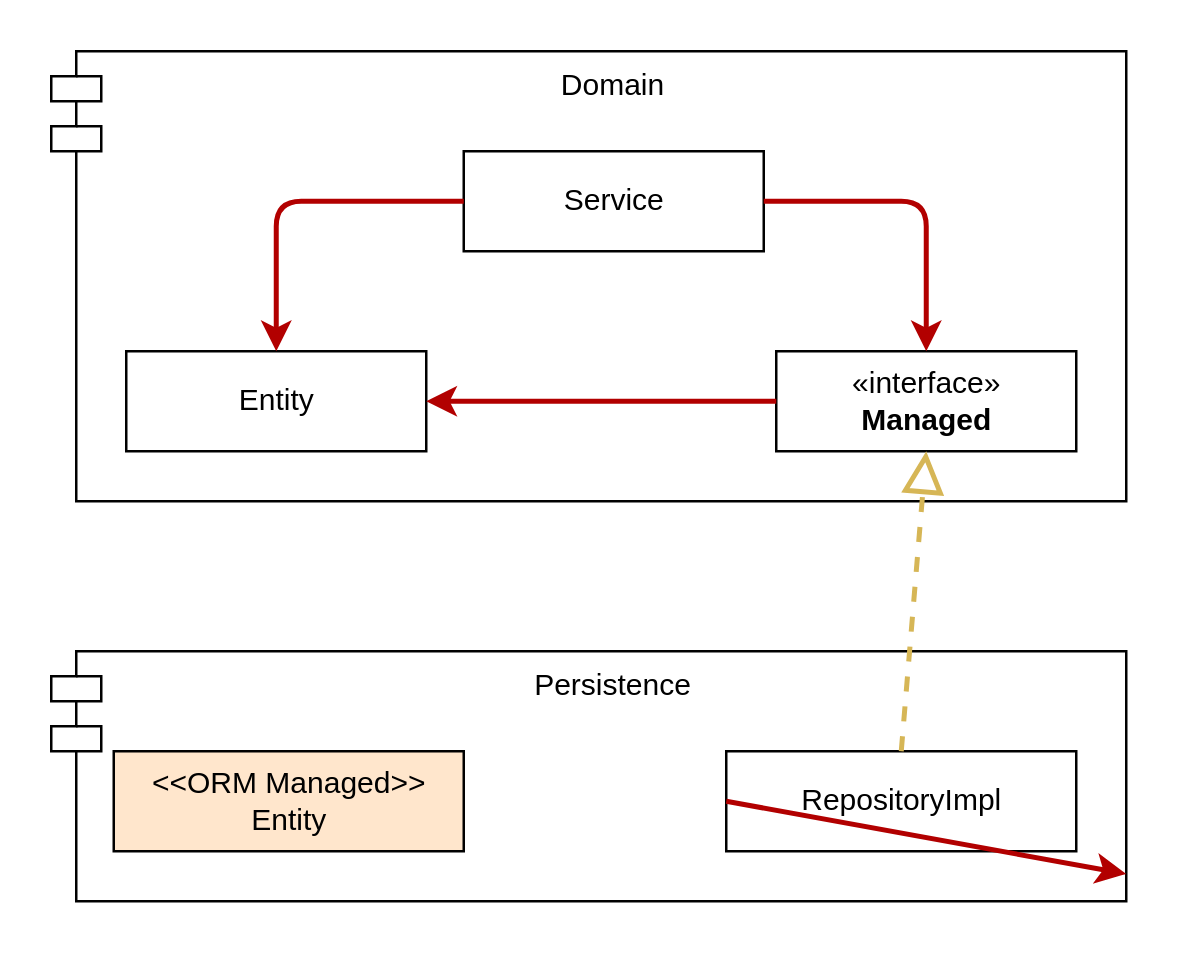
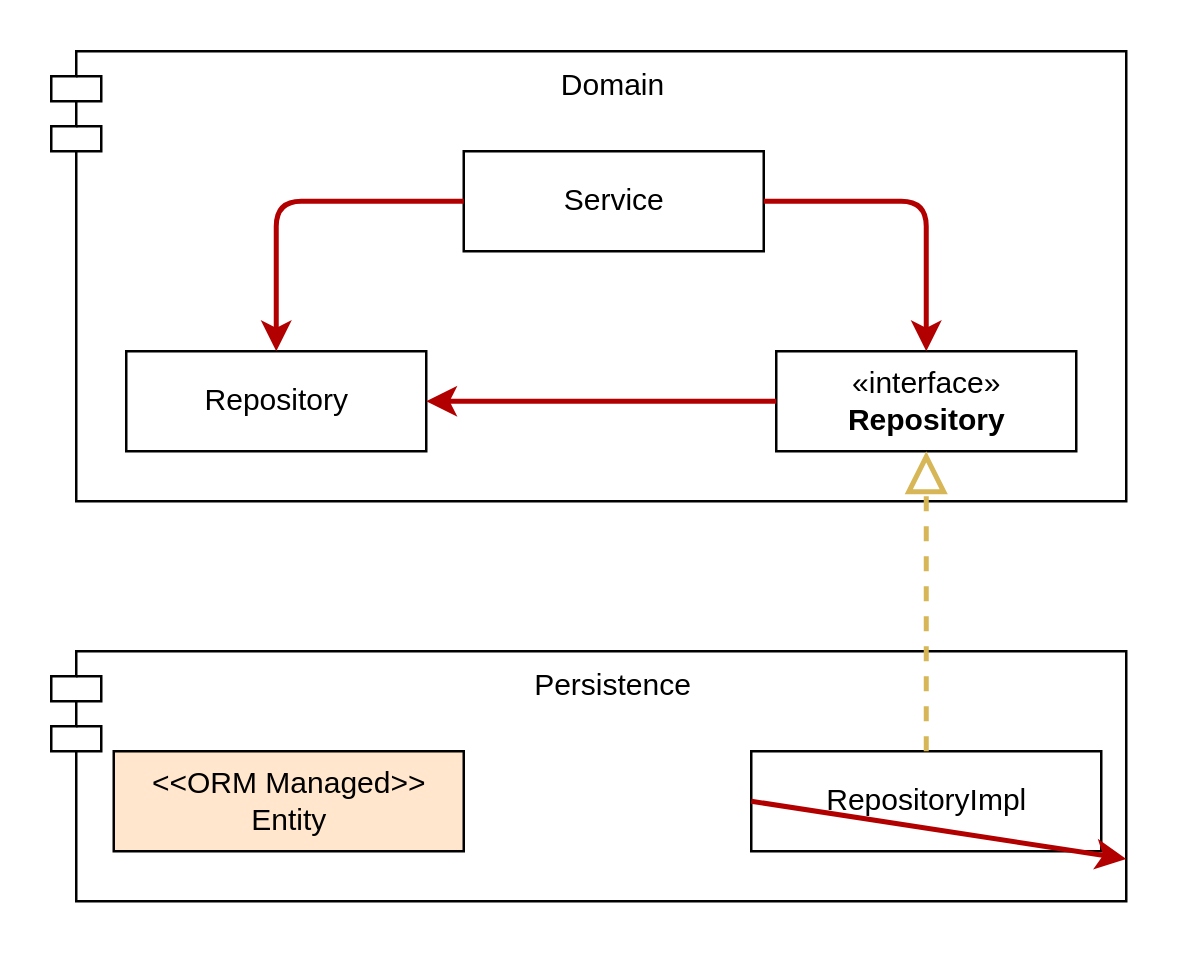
  <mxCell id="0" />
  <mxCell id="1" parent="0" />
  <mxCell id="2" value="Domain" style="shape=module;align=left;spacingLeft=20;align=center;verticalAlign=top;fillColor=none;" vertex="1" parent="1"><mxGeometry x="20" y="20" width="430" height="180" as="geometry" /></mxCell>
- <mxCell id="3" value="Entity" style="html=1;" vertex="1" parent="1"><mxGeometry x="50" y="140" width="120" height="40" as="geometry" /></mxCell>
+ <mxCell id="3" value="Repository" style="html=1;" vertex="1" parent="1"><mxGeometry x="50" y="140" width="120" height="40" as="geometry" /></mxCell>
  <mxCell id="4" value="Service" style="html=1;" vertex="1" parent="1"><mxGeometry x="185" y="60" width="120" height="40" as="geometry" /></mxCell>
- <mxCell id="5" value="«interface»&lt;br&gt;&lt;b&gt;Managed&lt;/b&gt;" style="html=1;fillColor=none;" vertex="1" parent="1"><mxGeometry x="310" y="140" width="120" height="40" as="geometry" /></mxCell>
+ <mxCell id="5" value="«interface»&lt;br&gt;&lt;b&gt;Repository&lt;/b&gt;" style="html=1;fillColor=none;" vertex="1" parent="1"><mxGeometry x="310" y="140" width="120" height="40" as="geometry" /></mxCell>
  <mxCell id="6" value="" style="endArrow=classic;html=1;fillColor=#e51400;strokeColor=#B20000;strokeWidth=2;entryX=0.5;entryY=0;entryDx=0;entryDy=0;exitX=0;exitY=0.5;exitDx=0;exitDy=0;" edge="1" parent="1" source="4" target="3"><mxGeometry width="50" height="50" relative="1" as="geometry"><mxPoint x="90" y="100" as="sourcePoint" /><mxPoint x="140" y="50" as="targetPoint" /><Array as="points"><mxPoint x="110" y="80" /></Array></mxGeometry></mxCell>
  <mxCell id="7" value="" style="endArrow=classic;html=1;fillColor=#e51400;strokeColor=#B20000;strokeWidth=2;entryX=0.5;entryY=0;entryDx=0;entryDy=0;exitX=1;exitY=0.5;exitDx=0;exitDy=0;" edge="1" parent="1" source="4" target="5"><mxGeometry width="50" height="50" relative="1" as="geometry"><mxPoint x="206" y="90" as="sourcePoint" /><mxPoint x="131" y="150" as="targetPoint" /><Array as="points"><mxPoint x="370" y="80" /></Array></mxGeometry></mxCell>
  <mxCell id="8" value="Persistence" style="shape=module;align=left;spacingLeft=20;align=center;verticalAlign=top;fillColor=none;" vertex="1" parent="1"><mxGeometry x="20" y="260" width="430" height="100" as="geometry" /></mxCell>
  <mxCell id="9" value="&amp;lt;&amp;lt;ORM Managed&amp;gt;&amp;gt;&lt;br&gt;Entity" style="html=1;fillColor=#ffe6cc;" vertex="1" parent="1"><mxGeometry x="45" y="300" width="140" height="40" as="geometry" /></mxCell>
- <mxCell id="10" value="RepositoryImpl" style="html=1;" vertex="1" parent="1"><mxGeometry x="290" y="300" width="140" height="40" as="geometry" /></mxCell>
+ <mxCell id="10" value="RepositoryImpl" style="html=1;" vertex="1" parent="1"><mxGeometry x="300" y="300" width="140" height="40" as="geometry" /></mxCell>
  <mxCell id="11" value="" style="endArrow=classic;html=1;strokeWidth=2;fillColor=#e51400;strokeColor=#B20000;entryX=1;entryY=0.5;entryDx=0;entryDy=0;exitX=0;exitY=0.5;exitDx=0;exitDy=0;" edge="1" parent="1" source="5" target="3"><mxGeometry width="50" height="50" relative="1" as="geometry"><mxPoint x="220" y="180" as="sourcePoint" /><mxPoint x="270" y="130" as="targetPoint" /></mxGeometry></mxCell>
  <mxCell id="12" value="" style="endArrow=classic;html=1;strokeWidth=2;fillColor=#e51400;strokeColor=#B20000;exitX=0;exitY=0.5;exitDx=0;exitDy=0;" edge="1" parent="1" source="10" target="8"><mxGeometry width="50" height="50" relative="1" as="geometry"><mxPoint x="630" y="230" as="sourcePoint" /><mxPoint x="490" y="230" as="targetPoint" /></mxGeometry></mxCell>
  <mxCell id="13" value="" style="endArrow=block;dashed=1;endFill=0;endSize=12;html=1;strokeWidth=2;entryX=0.5;entryY=1;entryDx=0;entryDy=0;exitX=0.5;exitY=0;exitDx=0;exitDy=0;fillColor=#fff2cc;strokeColor=#d6b656;" edge="1" parent="1" source="10" target="5"><mxGeometry width="160" relative="1" as="geometry"><mxPoint x="590" y="400" as="sourcePoint" /><mxPoint x="750" y="400" as="targetPoint" /></mxGeometry></mxCell>
